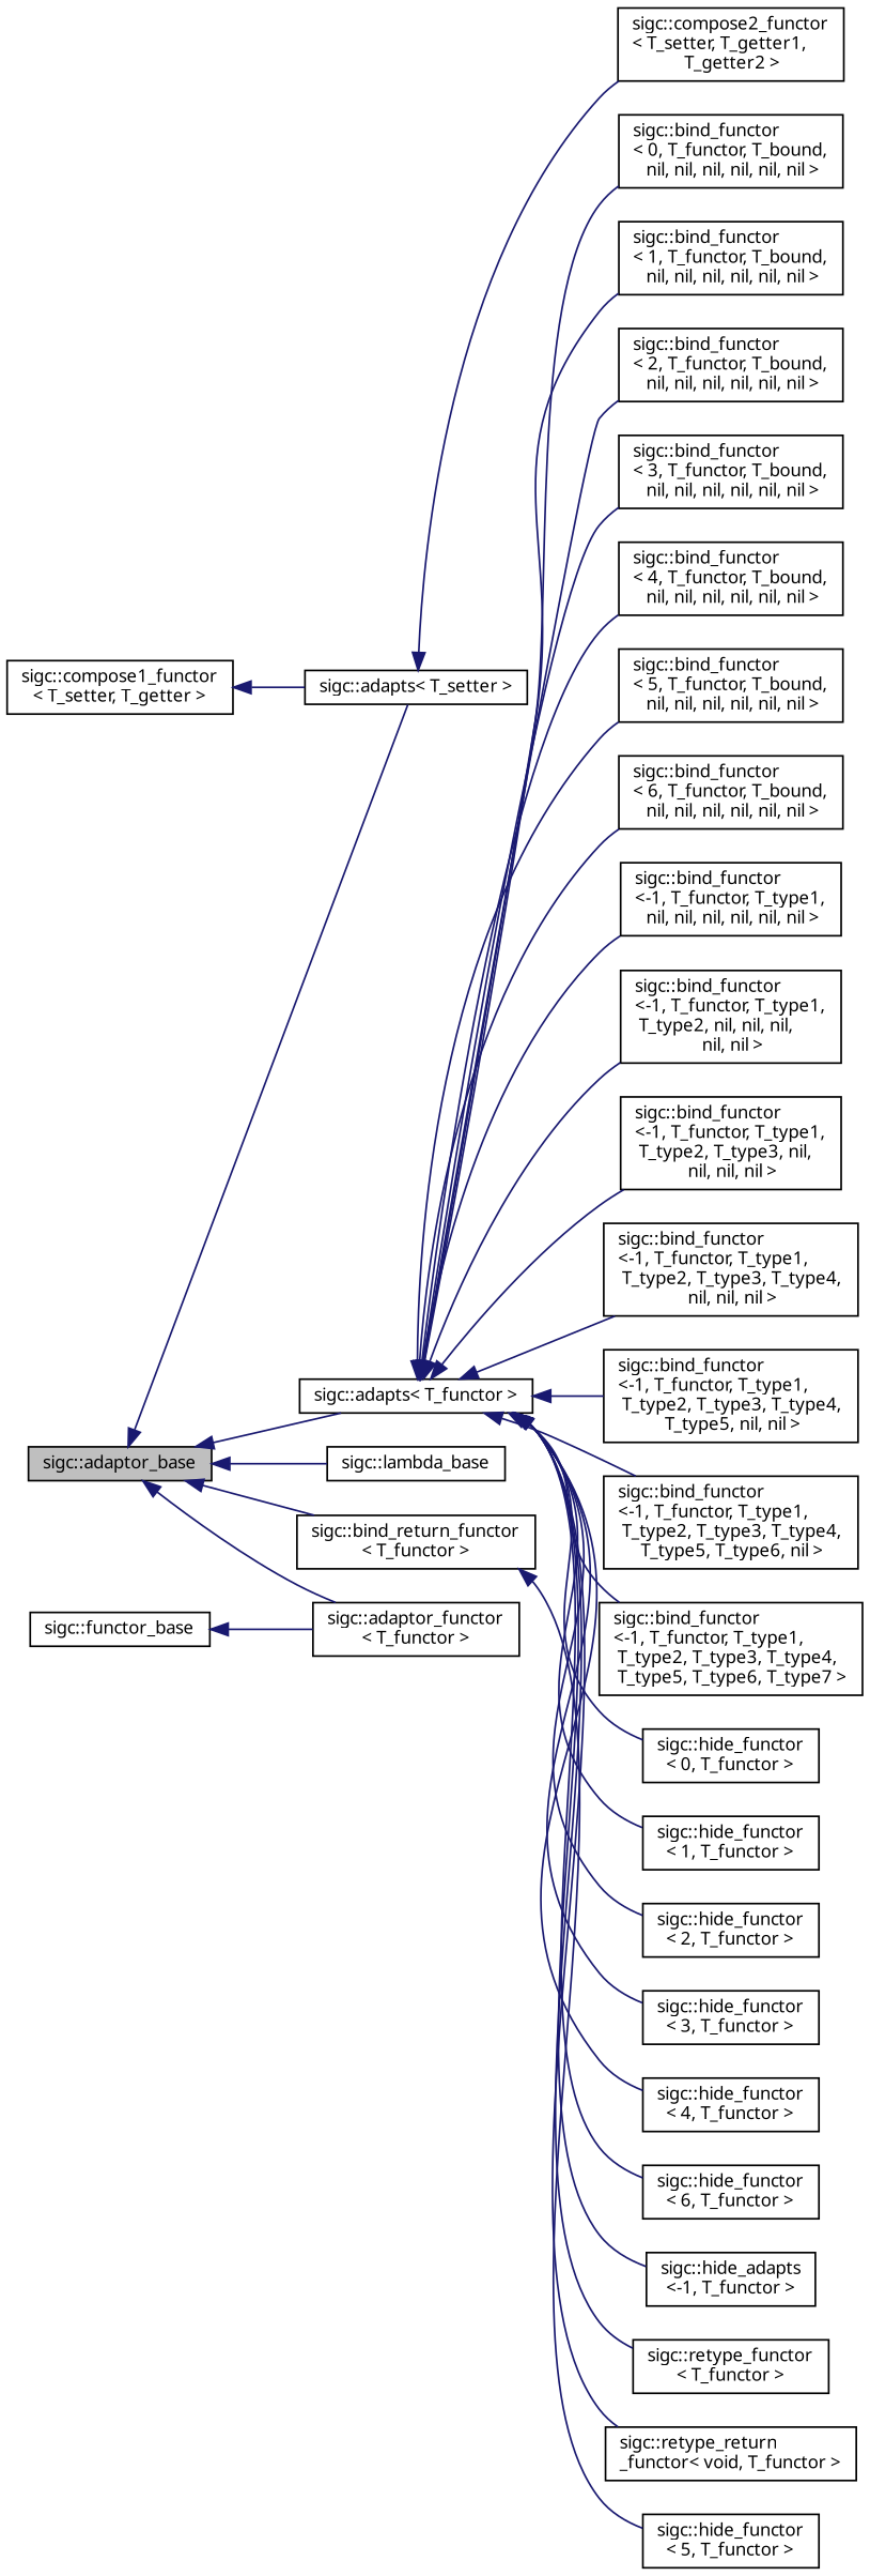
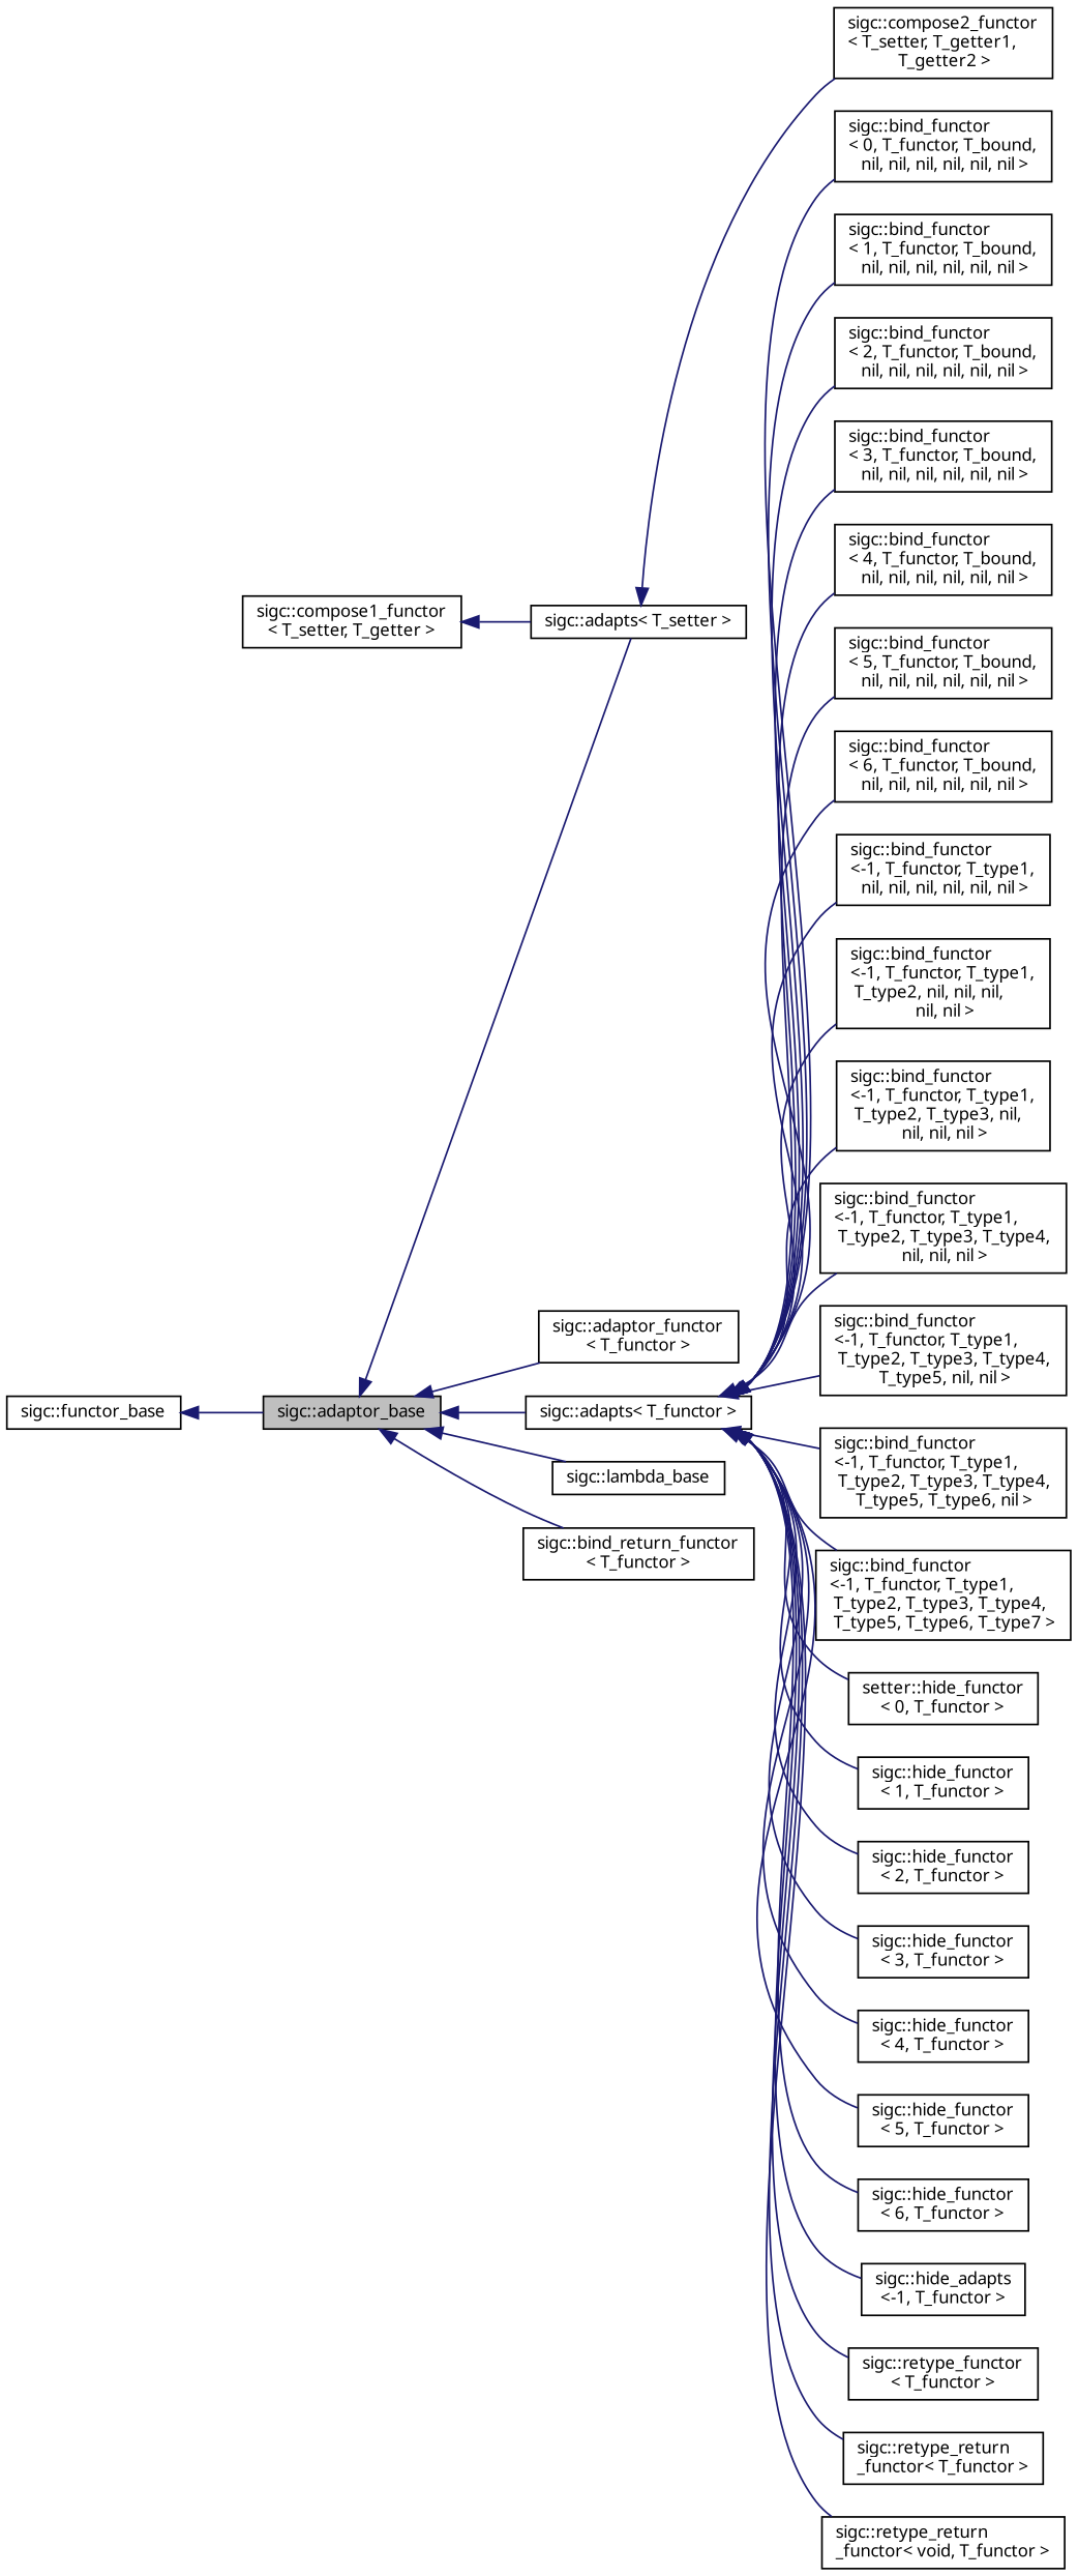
  digraph {
    fontname="Noto Sans"
    rankdir=LR
    node [color=black fillcolor=white fontname="Noto Sans" fontsize=10 shape=record style=filled]
    edge [color=midnightblue dir=back fontname="Noto Sans" fontsize=10 labelfontname=Sans labelfontsize=10 style=solid]
    n1 [fillcolor=grey75 fontcolor=black height=0.2 label="sigc::adaptor_base" width=0.4]
    n2 [height=0.2 label="sigc::adapts\< T_setter \>" width=0.4]
    n3 [height=0.2 label="sigc::adaptor_functor\l\< T_functor \>" width=0.4]
    n4 [height=0.2 label="sigc::adapts\< T_functor \>" width=0.4]
    n5 [height=0.2 label="sigc::lambda_base" width=0.4]
    n6 [height=0.2 label="sigc::bind_return_functor\l\< T_functor \>" width=0.4]
    n7 [height=0.2 label="sigc::compose2_functor\l\< T_setter, T_getter1,\l T_getter2 \>" width=0.4]
    n8 [height=0.2 label="sigc::bind_functor\l\< 0, T_functor, T_bound,\l nil, nil, nil, nil, nil, nil \>" width=0.4]
    n9 [height=0.2 label="sigc::bind_functor\l\< 1, T_functor, T_bound,\l nil, nil, nil, nil, nil, nil \>" width=0.4]
    n10 [height=0.2 label="sigc::bind_functor\l\< 2, T_functor, T_bound,\l nil, nil, nil, nil, nil, nil \>" width=0.4]
    n11 [height=0.2 label="sigc::bind_functor\l\< 3, T_functor, T_bound,\l nil, nil, nil, nil, nil, nil \>" width=0.4]
    n12 [height=0.2 label="sigc::bind_functor\l\< 4, T_functor, T_bound,\l nil, nil, nil, nil, nil, nil \>" width=0.4]
    n13 [height=0.2 label="sigc::bind_functor\l\< 5, T_functor, T_bound,\l nil, nil, nil, nil, nil, nil \>" width=0.4]
    n14 [height=0.2 label="sigc::bind_functor\l\< 6, T_functor, T_bound,\l nil, nil, nil, nil, nil, nil \>" width=0.4]
    n15 [height=0.2 label="sigc::bind_functor\l\<-1, T_functor, T_type1,\l nil, nil, nil, nil, nil, nil \>" width=0.4]
    n16 [height=0.2 label="sigc::bind_functor\l\<-1, T_functor, T_type1,\l T_type2, nil, nil, nil,\l nil, nil \>" width=0.4]
    n17 [height=0.2 label="sigc::bind_functor\l\<-1, T_functor, T_type1,\l T_type2, T_type3, nil,\l nil, nil, nil \>" width=0.4]
    n18 [height=0.2 label="sigc::bind_functor\l\<-1, T_functor, T_type1,\l T_type2, T_type3, T_type4,\l nil, nil, nil \>" width=0.4]
    n19 [height=0.2 label="sigc::bind_functor\l\<-1, T_functor, T_type1,\l T_type2, T_type3, T_type4,\l T_type5, nil, nil \>" width=0.4]
    n20 [height=0.2 label="sigc::bind_functor\l\<-1, T_functor, T_type1,\l T_type2, T_type3, T_type4,\l T_type5, T_type6, nil \>" width=0.4]
    n21 [height=0.2 label="sigc::bind_functor\l\<-1, T_functor, T_type1,\l T_type2, T_type3, T_type4,\l T_type5, T_type6, T_type7 \>" width=0.4]
-   n22 [height=0.2 label="sigc::hide_functor\l\< 0, T_functor \>" width=0.4]
+   n22 [height=0.2 label="setter::hide_functor\l\< 0, T_functor \>" width=0.4]
    n23 [height=0.2 label="sigc::hide_functor\l\< 1, T_functor \>" width=0.4]
    n24 [height=0.2 label="sigc::hide_functor\l\< 2, T_functor \>" width=0.4]
    n25 [height=0.2 label="sigc::hide_functor\l\< 3, T_functor \>" width=0.4]
    n26 [height=0.2 label="sigc::hide_functor\l\< 4, T_functor \>" width=0.4]
    n27 [height=0.2 label="sigc::hide_functor\l\< 5, T_functor \>" width=0.4]
    n28 [height=0.2 label="sigc::hide_functor\l\< 6, T_functor \>" width=0.4]
    n29 [height=0.2 label="sigc::hide_adapts\l\<-1, T_functor \>" width=0.4]
    n30 [height=0.2 label="sigc::retype_functor\l\< T_functor \>" width=0.4]
+   n31 [height=0.2 label="sigc::retype_return\l_functor\< T_functor \>" width=0.4]
    n32 [height=0.2 label="sigc::retype_return\l_functor\< void, T_functor \>" width=0.4]
    n33 [height=0.2 label="sigc::functor_base" width=0.4]
    n34 [height=0.2 label="sigc::compose1_functor\l\< T_setter, T_getter \>" width=0.4]
    n1 -> n2
    n1 -> n3
    n1 -> n4
    n1 -> n5
    n1 -> n6
    n2 -> n7
    n4 -> n8
    n4 -> n9
    n4 -> n10
    n4 -> n11
    n4 -> n12
    n4 -> n13
    n4 -> n14
    n4 -> n15
    n4 -> n16
    n4 -> n17
    n4 -> n18
    n4 -> n19
    n4 -> n20
    n4 -> n21
    n4 -> n22
    n4 -> n23
    n4 -> n24
    n4 -> n25
    n4 -> n26
-   n6 -> n27
+   n4 -> n27
    n4 -> n28
    n4 -> n29
    n4 -> n30
+   n4 -> n31
    n4 -> n32
-   n33 -> n3
+   n33 -> n1
    n34 -> n2
  }
